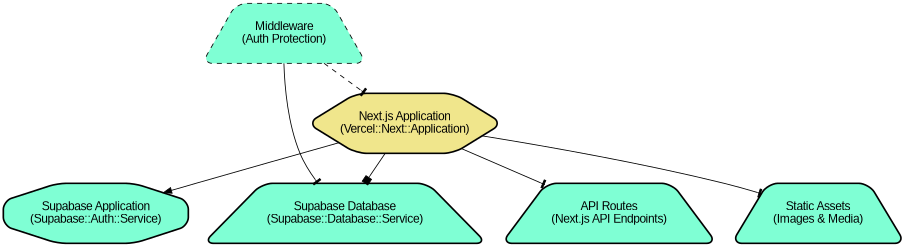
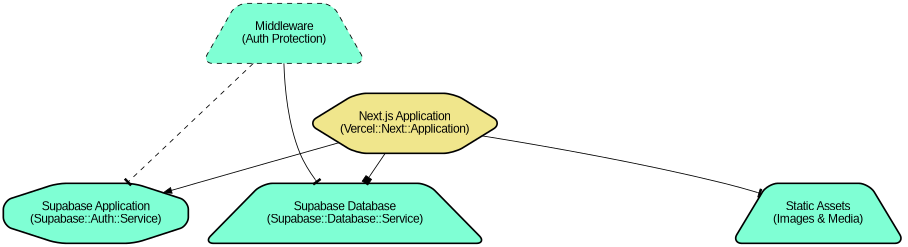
  digraph {
    node [color=black fillcolor=aquamarine fontname=Arial shape=trapezium style="filled,bold,rounded"]
    edge [arrowhead=tee]
    n1 [height=1 label="Supabase Application\n(Supabase::Auth::Service)" shape=octagon]
    n2 [height=1 label="Supabase Database\n(Supabase::Database::Service)"]
    n3 [fillcolor=khaki height=1 label="Next.js Application\n(Vercel::Next::Application)" shape=hexagon]
-   n4 [height=1 label="API Routes\n(Next.js API Endpoints)"]
    n5 [height=1 label="Static Assets\n(Images & Media)"]
    n6 [height=1 label="Middleware\n(Auth Protection)" style="filled,dashed,rounded"]
    n3 -> n1 [arrowhead=normal]
    n3 -> n2 [arrowhead=box]
-   n3 -> n4
    n3 -> n5
    n6 -> n2
-   n6 -> n3 [style=dashed]
+   n6 -> n1 [style=dashed]
  }
